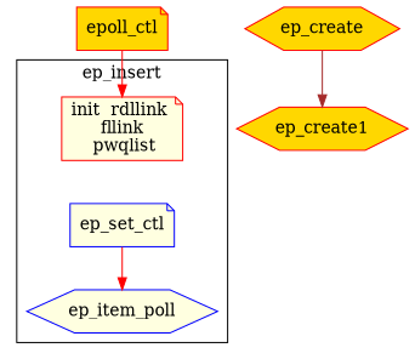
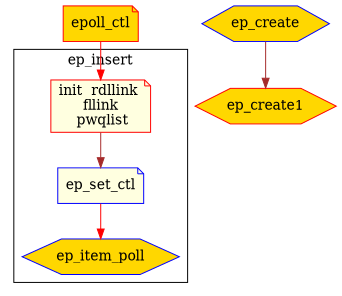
  digraph {
    compound=true
    node [color=red fillcolor=lightyellow shape=note style=filled]
    edge [color=brown]
    n1 [label="init  rdllink \n fllink \n pwqlist"]
    n2 [color=blue label=ep_set_ctl]
-   ep_item_poll [color=blue shape=hexagon]
+   ep_item_poll [color=blue fillcolor=gold shape=hexagon]
    epoll_ctl [fillcolor=gold]
-   ep_create [fillcolor=gold shape=hexagon]
+   ep_create [color=blue fillcolor=gold shape=hexagon]
    ep_create1 [fillcolor=gold shape=hexagon]
    subgraph cluster_1 {
      label=ep_insert
      n1
      n2
      ep_item_poll
    }
+   n1 -> n2
    n2 -> ep_item_poll [color=red]
    epoll_ctl -> n1 [color=red]
    ep_create -> ep_create1
  }
